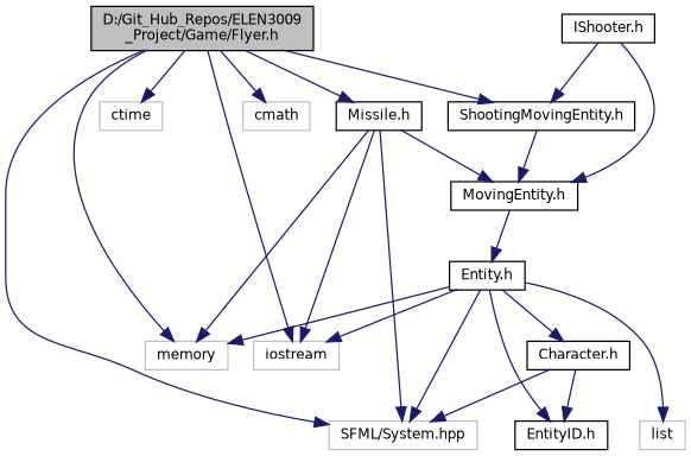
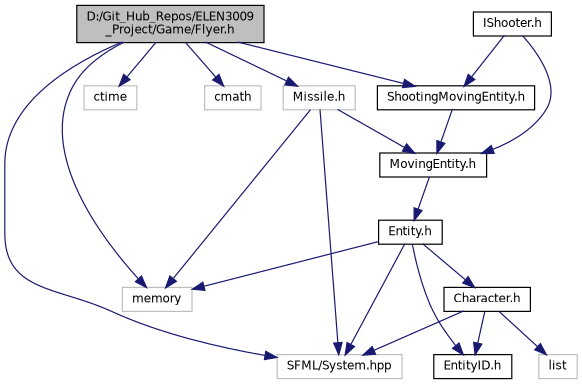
  digraph {
    node [color=black fillcolor=white fontname=Helvetica fontsize=10 shape=record style=filled]
    edge [color=midnightblue fontname=Helvetica fontsize=10 labelfontname=Helvetica labelfontsize=10 style=solid]
    n1 [fillcolor=grey75 fontcolor=black height=0.2 label="D:/Git_Hub_Repos/ELEN3009\l_Project/Game/Flyer.h" width=0.4]
    n2 [color=grey75 height=0.2 label=ctime width=0.4]
    n3 [color=grey75 height=0.2 label=cmath width=0.4]
    n4 [color=grey75 height=0.2 label=memory width=0.4]
-   n5 [color=grey75 height=0.2 label=iostream width=0.4]
    n6 [height=0.2 label="ShootingMovingEntity.h" width=0.4]
    n7 [color=grey75 height=0.2 label="SFML/System.hpp" width=0.4]
-   n8 [height=0.2 label="Missile.h" width=0.4]
+   n8 [color=grey75 height=0.2 label="Missile.h" width=0.4]
    n9 [height=0.2 label="MovingEntity.h" width=0.4]
    n10 [height=0.2 label="EntityID.h" width=0.4]
    n11 [height=0.2 label="IShooter.h" width=0.4]
    n12 [height=0.2 label="Entity.h" width=0.4]
    n13 [height=0.2 label="Character.h" width=0.4]
    n14 [color=grey75 height=0.2 label=list width=0.4]
    n1 -> n2
    n1 -> n3
    n1 -> n4
-   n1 -> n5
    n1 -> n6
    n1 -> n7
    n1 -> n8
    n6 -> n9
    n8 -> n4
-   n8 -> n5
    n8 -> n7
    n8 -> n9
    n9 -> n12
    n11 -> n6
    n11 -> n9
    n12 -> n4
-   n12 -> n5
    n12 -> n7
    n12 -> n10
    n12 -> n13
-   n12 -> n14
+   n13 -> n14
    n13 -> n7
    n13 -> n10
  }
